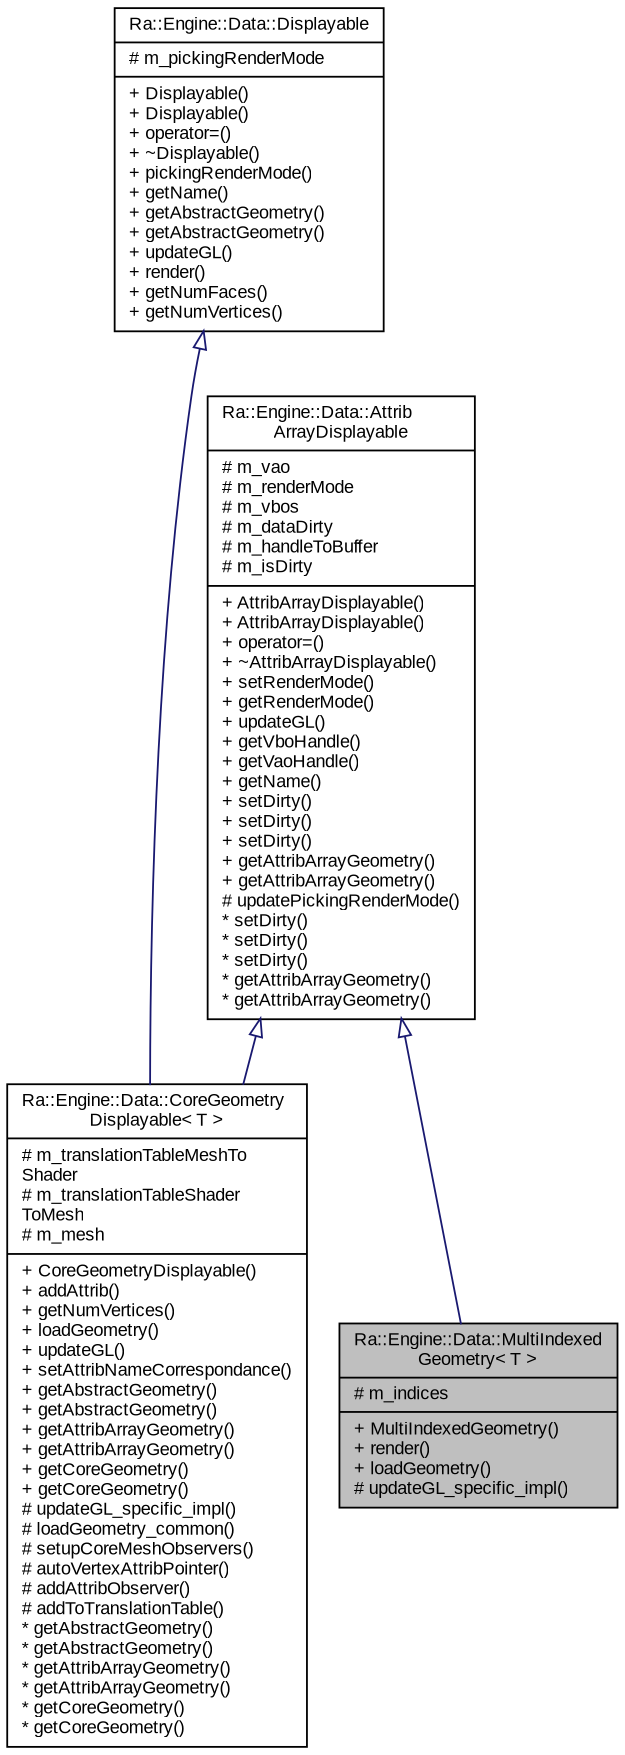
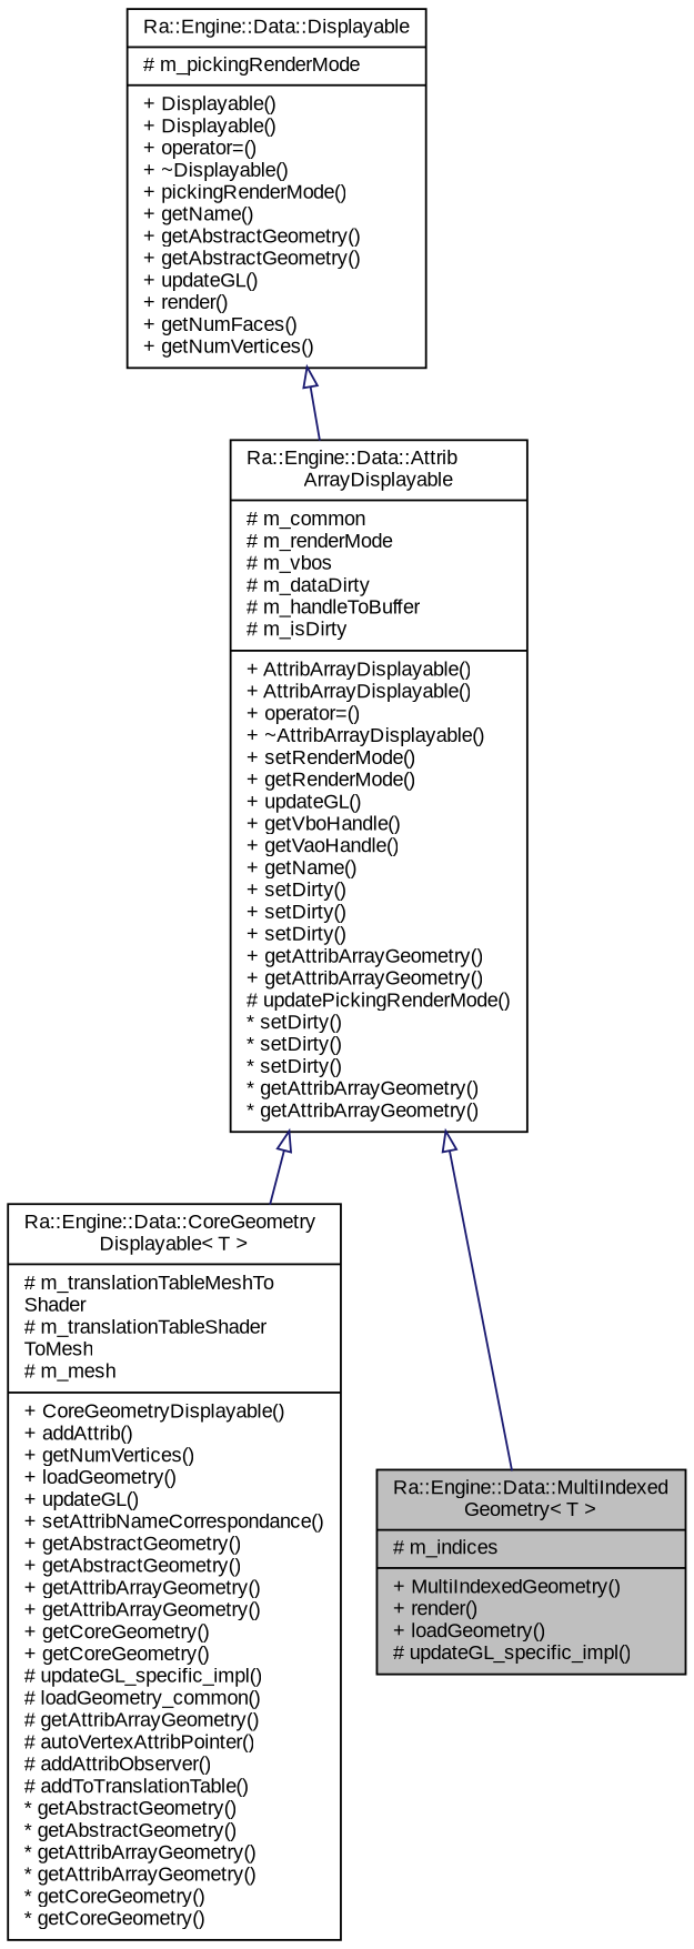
  digraph {
    fontname="Liberation Sans"
    node [color=black fillcolor=white fontname="Liberation Sans" fontsize=10 shape=record style=filled]
    edge [arrowtail=onormal color=midnightblue dir=back fontname="Liberation Sans" fontsize=10 labelfontname=Helvetica labelfontsize=10 style=solid]
    n1 [fillcolor=grey75 fontcolor=black height=0.2 label="{Ra::Engine::Data::MultiIndexed\lGeometry\< T \>\n|# m_indices\l|+ MultiIndexedGeometry()\l+ render()\l+ loadGeometry()\l# updateGL_specific_impl()\l}" width=0.4]
-   n2 [height=0.2 label="{Ra::Engine::Data::CoreGeometry\lDisplayable\< T \>\n|# m_translationTableMeshTo\lShader\l# m_translationTableShader\lToMesh\l# m_mesh\l|+ CoreGeometryDisplayable()\l+ addAttrib()\l+ getNumVertices()\l+ loadGeometry()\l+ updateGL()\l+ setAttribNameCorrespondance()\l+ getAbstractGeometry()\l+ getAbstractGeometry()\l+ getAttribArrayGeometry()\l+ getAttribArrayGeometry()\l+ getCoreGeometry()\l+ getCoreGeometry()\l# updateGL_specific_impl()\l# loadGeometry_common()\l# setupCoreMeshObservers()\l# autoVertexAttribPointer()\l# addAttribObserver()\l# addToTranslationTable()\l* getAbstractGeometry()\l* getAbstractGeometry()\l* getAttribArrayGeometry()\l* getAttribArrayGeometry()\l* getCoreGeometry()\l* getCoreGeometry()\l}" width=0.4]
-   n3 [height=0.2 label="{Ra::Engine::Data::Attrib\lArrayDisplayable\n|# m_vao\l# m_renderMode\l# m_vbos\l# m_dataDirty\l# m_handleToBuffer\l# m_isDirty\l|+ AttribArrayDisplayable()\l+ AttribArrayDisplayable()\l+ operator=()\l+ ~AttribArrayDisplayable()\l+ setRenderMode()\l+ getRenderMode()\l+ updateGL()\l+ getVboHandle()\l+ getVaoHandle()\l+ getName()\l+ setDirty()\l+ setDirty()\l+ setDirty()\l+ getAttribArrayGeometry()\l+ getAttribArrayGeometry()\l# updatePickingRenderMode()\l* setDirty()\l* setDirty()\l* setDirty()\l* getAttribArrayGeometry()\l* getAttribArrayGeometry()\l}" width=0.4]
+   n2 [height=0.2 label="{Ra::Engine::Data::CoreGeometry\lDisplayable\< T \>\n|# m_translationTableMeshTo\lShader\l# m_translationTableShader\lToMesh\l# m_mesh\l|+ CoreGeometryDisplayable()\l+ addAttrib()\l+ getNumVertices()\l+ loadGeometry()\l+ updateGL()\l+ setAttribNameCorrespondance()\l+ getAbstractGeometry()\l+ getAbstractGeometry()\l+ getAttribArrayGeometry()\l+ getAttribArrayGeometry()\l+ getCoreGeometry()\l+ getCoreGeometry()\l# updateGL_specific_impl()\l# loadGeometry_common()\l# getAttribArrayGeometry()\l# autoVertexAttribPointer()\l# addAttribObserver()\l# addToTranslationTable()\l* getAbstractGeometry()\l* getAbstractGeometry()\l* getAttribArrayGeometry()\l* getAttribArrayGeometry()\l* getCoreGeometry()\l* getCoreGeometry()\l}" width=0.4]
+   n3 [height=0.2 label="{Ra::Engine::Data::Attrib\lArrayDisplayable\n|# m_common\l# m_renderMode\l# m_vbos\l# m_dataDirty\l# m_handleToBuffer\l# m_isDirty\l|+ AttribArrayDisplayable()\l+ AttribArrayDisplayable()\l+ operator=()\l+ ~AttribArrayDisplayable()\l+ setRenderMode()\l+ getRenderMode()\l+ updateGL()\l+ getVboHandle()\l+ getVaoHandle()\l+ getName()\l+ setDirty()\l+ setDirty()\l+ setDirty()\l+ getAttribArrayGeometry()\l+ getAttribArrayGeometry()\l# updatePickingRenderMode()\l* setDirty()\l* setDirty()\l* setDirty()\l* getAttribArrayGeometry()\l* getAttribArrayGeometry()\l}" width=0.4]
    n4 [height=0.2 label="{Ra::Engine::Data::Displayable\n|# m_pickingRenderMode\l|+ Displayable()\l+ Displayable()\l+ operator=()\l+ ~Displayable()\l+ pickingRenderMode()\l+ getName()\l+ getAbstractGeometry()\l+ getAbstractGeometry()\l+ updateGL()\l+ render()\l+ getNumFaces()\l+ getNumVertices()\l}" width=0.4]
    n3 -> n1
    n3 -> n2
-   n4 -> n2
+   n4 -> n3
  }
